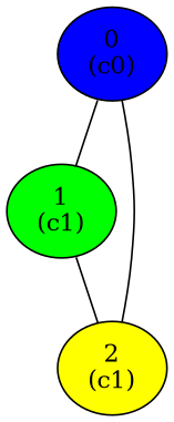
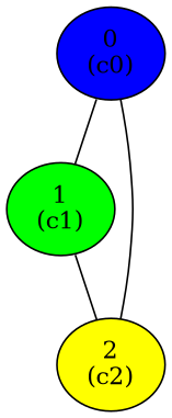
  graph {
    node [style=filled]
    edge [style=solid]
    n1 [fillcolor=blue label="0\n(c0)"]
    n2 [fillcolor=green label="1\n(c1)"]
-   n3 [fillcolor=yellow label="2\n(c1)"]
+   n3 [fillcolor=yellow label="2\n(c2)"]
    n1 -- n2
    n1 -- n3
    n2 -- n3
  }
